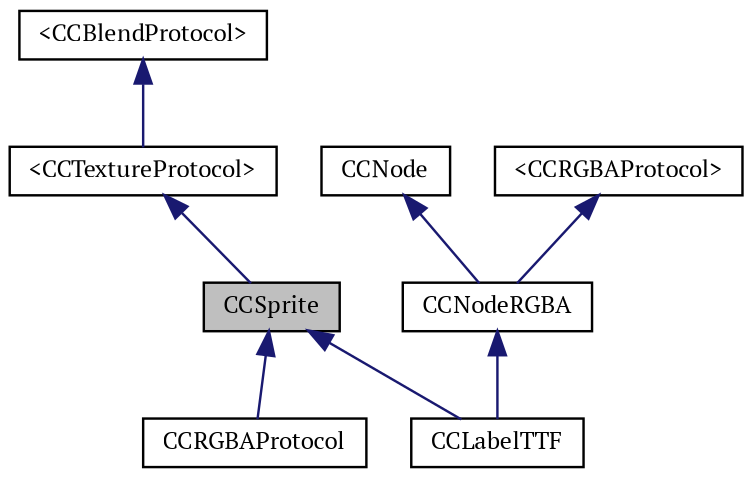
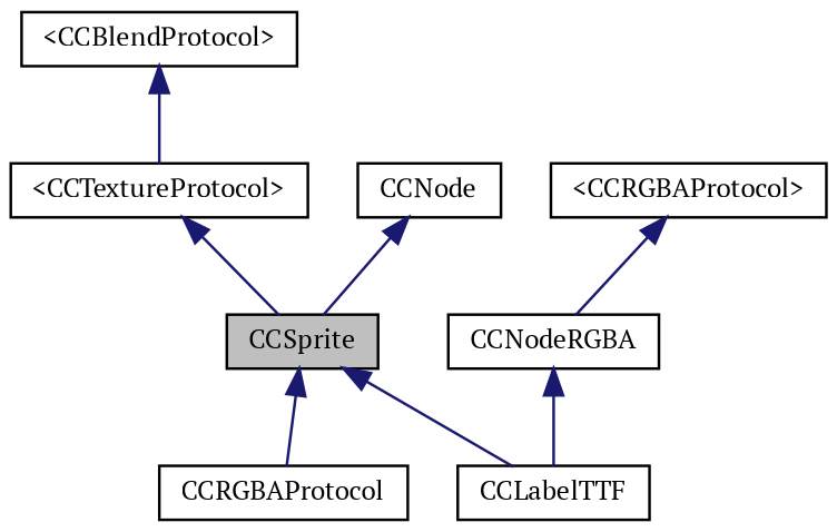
  digraph {
    fontname="PT Serif"
    node [color=black fontname="PT Serif" fontsize=10 shape=record]
    edge [color=midnightblue dir=back fontname="PT Serif" fontsize=10 labelfontname=FreeSans labelfontsize=10 style=solid]
    n1 [fillcolor=grey75 fontcolor=black height=0.2 label=CCSprite style=filled width=0.4]
    n2 [height=0.2 label=CCLabelTTF width=0.4]
    n3 [height=0.2 label=CCRGBAProtocol width=0.4]
    n4 [height=0.2 label=CCNodeRGBA width=0.4]
    n5 [height=0.2 label=CCNode width=0.4]
    n6 [height=0.2 label="\<CCRGBAProtocol\>" width=0.4]
    n7 [height=0.2 label="\<CCTextureProtocol\>" width=0.4]
    n8 [height=0.2 label="\<CCBlendProtocol\>" width=0.4]
    n1 -> n2
    n1 -> n3
    n4 -> n2
-   n5 -> n4
+   n5 -> n1
    n6 -> n4
    n7 -> n1
    n8 -> n7
  }
